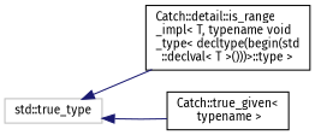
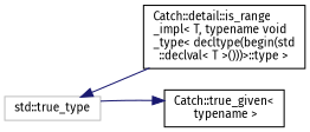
  digraph {
    rankdir=LR
    fontname="Fira Sans"
    node [color=black fillcolor=white fontname="Fira Sans" fontsize=10 shape=record style=filled]
    edge [color=midnightblue dir=back fontname="Fira Sans" fontsize=10 labelfontname=Helvetica labelfontsize=10 style=solid]
    n1 [color=grey75 height=0.2 label="std::true_type" width=0.4]
    n2 [height=0.2 label="Catch::detail::is_range\l_impl\< T, typename void\l_type\< decltype(begin(std\l::declval\< T \>()))\>::type \>" width=0.4]
    n3 [height=0.2 label="Catch::true_given\<\l typename \>" width=0.4]
    n1 -> n2
-   n1 -> n3
+   n3 -> n1
  }
